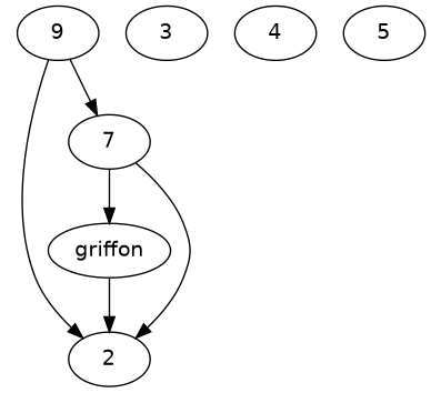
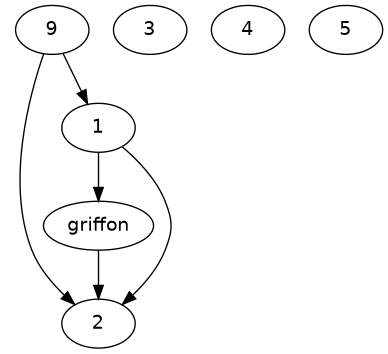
  strict digraph {
    fontname="DejaVu Sans"
    node [fontname="DejaVu Sans"]
    edge [fontname="DejaVu Sans"]
    griffon
    2
-   1 [label=7]
+   1
    3
    4
    5
    n7 [label=9]
    griffon -> 2
    1 -> griffon
    1 -> 2
    n7 -> 2
    n7 -> 1
  }
